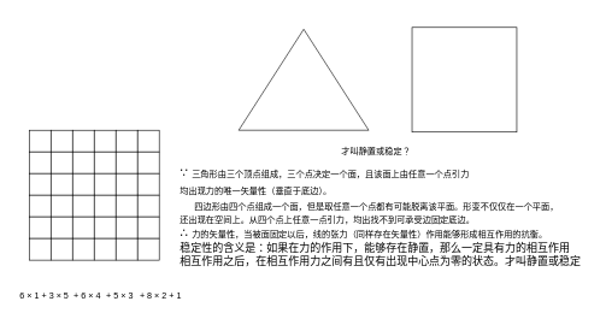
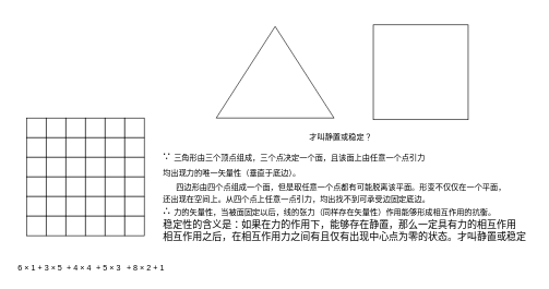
  <mxCell id="0" />
  <mxCell id="1" parent="0" />
  <mxCell id="2" value="" style="group" parent="1" vertex="1" connectable="0"><mxGeometry x="40" y="180" width="180" height="30" as="geometry" /></mxCell>
  <mxCell id="3" value="" style="whiteSpace=wrap;html=1;aspect=fixed;" parent="2" vertex="1"><mxGeometry width="30" height="30" as="geometry" /></mxCell>
  <mxCell id="4" value="" style="whiteSpace=wrap;html=1;aspect=fixed;" parent="2" vertex="1"><mxGeometry x="30" width="30" height="30" as="geometry" /></mxCell>
  <mxCell id="5" value="" style="whiteSpace=wrap;html=1;aspect=fixed;" parent="2" vertex="1"><mxGeometry x="60" width="30" height="30" as="geometry" /></mxCell>
  <mxCell id="6" value="" style="whiteSpace=wrap;html=1;aspect=fixed;" parent="2" vertex="1"><mxGeometry x="90" width="30" height="30" as="geometry" /></mxCell>
  <mxCell id="7" value="" style="whiteSpace=wrap;html=1;aspect=fixed;" parent="2" vertex="1"><mxGeometry x="120" width="30" height="30" as="geometry" /></mxCell>
  <mxCell id="8" value="" style="whiteSpace=wrap;html=1;aspect=fixed;" parent="2" vertex="1"><mxGeometry x="150" width="30" height="30" as="geometry" /></mxCell>
  <mxCell id="9" value="" style="group" parent="1" vertex="1" connectable="0"><mxGeometry x="40" y="210" width="180" height="30" as="geometry" /></mxCell>
  <mxCell id="10" value="" style="whiteSpace=wrap;html=1;aspect=fixed;" parent="9" vertex="1"><mxGeometry width="30" height="30" as="geometry" /></mxCell>
  <mxCell id="11" value="" style="whiteSpace=wrap;html=1;aspect=fixed;" parent="9" vertex="1"><mxGeometry x="30" width="30" height="30" as="geometry" /></mxCell>
  <mxCell id="12" value="" style="whiteSpace=wrap;html=1;aspect=fixed;" parent="9" vertex="1"><mxGeometry x="60" width="30" height="30" as="geometry" /></mxCell>
  <mxCell id="13" value="" style="whiteSpace=wrap;html=1;aspect=fixed;" parent="9" vertex="1"><mxGeometry x="90" width="30" height="30" as="geometry" /></mxCell>
  <mxCell id="14" value="" style="whiteSpace=wrap;html=1;aspect=fixed;" parent="9" vertex="1"><mxGeometry x="120" width="30" height="30" as="geometry" /></mxCell>
  <mxCell id="15" value="" style="whiteSpace=wrap;html=1;aspect=fixed;" parent="9" vertex="1"><mxGeometry x="150" width="30" height="30" as="geometry" /></mxCell>
  <mxCell id="16" value="" style="group" parent="1" vertex="1" connectable="0"><mxGeometry x="40" y="240" width="180" height="30" as="geometry" /></mxCell>
  <mxCell id="17" value="" style="whiteSpace=wrap;html=1;aspect=fixed;" parent="16" vertex="1"><mxGeometry width="30" height="30" as="geometry" /></mxCell>
  <mxCell id="18" value="" style="whiteSpace=wrap;html=1;aspect=fixed;" parent="16" vertex="1"><mxGeometry x="30" width="30" height="30" as="geometry" /></mxCell>
  <mxCell id="19" value="" style="whiteSpace=wrap;html=1;aspect=fixed;" parent="16" vertex="1"><mxGeometry x="60" width="30" height="30" as="geometry" /></mxCell>
  <mxCell id="20" value="" style="whiteSpace=wrap;html=1;aspect=fixed;" parent="16" vertex="1"><mxGeometry x="90" width="30" height="30" as="geometry" /></mxCell>
  <mxCell id="21" value="" style="whiteSpace=wrap;html=1;aspect=fixed;" parent="16" vertex="1"><mxGeometry x="120" width="30" height="30" as="geometry" /></mxCell>
  <mxCell id="22" value="" style="whiteSpace=wrap;html=1;aspect=fixed;" parent="16" vertex="1"><mxGeometry x="150" width="30" height="30" as="geometry" /></mxCell>
  <mxCell id="23" value="" style="group" parent="1" vertex="1" connectable="0"><mxGeometry x="40" y="270" width="180" height="30" as="geometry" /></mxCell>
  <mxCell id="24" value="" style="whiteSpace=wrap;html=1;aspect=fixed;" parent="23" vertex="1"><mxGeometry width="30" height="30" as="geometry" /></mxCell>
  <mxCell id="25" value="" style="whiteSpace=wrap;html=1;aspect=fixed;" parent="23" vertex="1"><mxGeometry x="30" width="30" height="30" as="geometry" /></mxCell>
  <mxCell id="26" value="" style="whiteSpace=wrap;html=1;aspect=fixed;" parent="23" vertex="1"><mxGeometry x="60" width="30" height="30" as="geometry" /></mxCell>
  <mxCell id="27" value="" style="whiteSpace=wrap;html=1;aspect=fixed;" parent="23" vertex="1"><mxGeometry x="90" width="30" height="30" as="geometry" /></mxCell>
  <mxCell id="28" value="" style="whiteSpace=wrap;html=1;aspect=fixed;" parent="23" vertex="1"><mxGeometry x="120" width="30" height="30" as="geometry" /></mxCell>
  <mxCell id="29" value="" style="whiteSpace=wrap;html=1;aspect=fixed;" parent="23" vertex="1"><mxGeometry x="150" width="30" height="30" as="geometry" /></mxCell>
  <mxCell id="30" value="" style="group" parent="1" vertex="1" connectable="0"><mxGeometry x="40" y="300" width="180" height="30" as="geometry" /></mxCell>
  <mxCell id="31" value="" style="whiteSpace=wrap;html=1;aspect=fixed;" parent="30" vertex="1"><mxGeometry width="30" height="30" as="geometry" /></mxCell>
  <mxCell id="32" value="" style="whiteSpace=wrap;html=1;aspect=fixed;" parent="30" vertex="1"><mxGeometry x="30" width="30" height="30" as="geometry" /></mxCell>
  <mxCell id="33" value="" style="whiteSpace=wrap;html=1;aspect=fixed;" parent="30" vertex="1"><mxGeometry x="60" width="30" height="30" as="geometry" /></mxCell>
  <mxCell id="34" value="" style="whiteSpace=wrap;html=1;aspect=fixed;" parent="30" vertex="1"><mxGeometry x="90" width="30" height="30" as="geometry" /></mxCell>
  <mxCell id="35" value="" style="whiteSpace=wrap;html=1;aspect=fixed;" parent="30" vertex="1"><mxGeometry x="120" width="30" height="30" as="geometry" /></mxCell>
  <mxCell id="36" value="" style="whiteSpace=wrap;html=1;aspect=fixed;" parent="30" vertex="1"><mxGeometry x="150" width="30" height="30" as="geometry" /></mxCell>
  <mxCell id="37" value="" style="group" parent="1" vertex="1" connectable="0"><mxGeometry x="40" y="330" width="180" height="30" as="geometry" /></mxCell>
  <mxCell id="38" value="" style="whiteSpace=wrap;html=1;aspect=fixed;" parent="37" vertex="1"><mxGeometry width="30" height="30" as="geometry" /></mxCell>
  <mxCell id="39" value="" style="whiteSpace=wrap;html=1;aspect=fixed;" parent="37" vertex="1"><mxGeometry x="30" width="30" height="30" as="geometry" /></mxCell>
  <mxCell id="40" value="" style="whiteSpace=wrap;html=1;aspect=fixed;" parent="37" vertex="1"><mxGeometry x="60" width="30" height="30" as="geometry" /></mxCell>
  <mxCell id="41" value="" style="whiteSpace=wrap;html=1;aspect=fixed;" parent="37" vertex="1"><mxGeometry x="90" width="30" height="30" as="geometry" /></mxCell>
  <mxCell id="42" value="" style="whiteSpace=wrap;html=1;aspect=fixed;" parent="37" vertex="1"><mxGeometry x="120" width="30" height="30" as="geometry" /></mxCell>
  <mxCell id="43" value="" style="whiteSpace=wrap;html=1;aspect=fixed;" parent="37" vertex="1"><mxGeometry x="150" width="30" height="30" as="geometry" /></mxCell>
  <mxCell id="44" value="6 × 1" style="text;html=1;align=center;verticalAlign=middle;resizable=0;points=[];autosize=1;" parent="1" vertex="1"><mxGeometry x="20" y="400" width="40" height="20" as="geometry" /></mxCell>
  <mxCell id="45" value="+ 5 × 3" style="text;html=1;align=center;verticalAlign=middle;resizable=0;points=[];autosize=1;" parent="1" vertex="1"><mxGeometry x="140" y="400" width="50" height="20" as="geometry" /></mxCell>
  <mxCell id="46" value="&amp;nbsp;+ 8 × 2 + 1" style="text;html=1;align=center;verticalAlign=middle;resizable=0;points=[];autosize=1;" parent="1" vertex="1"><mxGeometry x="180" y="400" width="80" height="20" as="geometry" /></mxCell>
  <mxCell id="47" value="&amp;nbsp;+ 3 × 5" style="text;html=1;align=center;verticalAlign=middle;resizable=0;points=[];autosize=1;" parent="1" vertex="1"><mxGeometry x="44" y="400" width="60" height="20" as="geometry" /></mxCell>
- <mxCell id="48" value="+ 6 × 4" style="text;html=1;align=center;verticalAlign=middle;resizable=0;points=[];autosize=1;" parent="1" vertex="1"><mxGeometry x="95" y="400" width="50" height="20" as="geometry" /></mxCell>
+ <mxCell id="48" value="+ 4 × 4" style="text;html=1;align=center;verticalAlign=middle;resizable=0;points=[];autosize=1;" parent="1" vertex="1"><mxGeometry x="95" y="400" width="50" height="20" as="geometry" /></mxCell>
  <mxCell id="49" value="" style="triangle;whiteSpace=wrap;html=1;rotation=-90;" vertex="1" parent="1"><mxGeometry x="350" y="20" width="140" height="180" as="geometry" /></mxCell>
  <mxCell id="50" value="" style="whiteSpace=wrap;html=1;aspect=fixed;" vertex="1" parent="1"><mxGeometry x="570" y="37.5" width="145" height="145" as="geometry" /></mxCell>
  <mxCell id="51" value="才叫静置或稳定？" style="text;html=1;align=center;verticalAlign=middle;resizable=0;points=[];autosize=1;strokeColor=none;" vertex="1" parent="1"><mxGeometry x="450" y="200" width="140" height="20" as="geometry" /></mxCell>
  <mxCell id="52" value="&lt;font&gt;&lt;font&gt;&lt;span style=&quot;font-size: 18px&quot;&gt;∵&amp;nbsp;&lt;/span&gt;&lt;font&gt;&lt;span style=&quot;font-size: 12px&quot;&gt;三角形由三个顶点组成，三个点决定一个面，且该面上由任意一个点引力&lt;br&gt;&lt;/span&gt;&lt;/font&gt;&lt;span style=&quot;font-size: 12px&quot;&gt;均出现力的唯一矢量性（垂直于底边）。&lt;/span&gt;&lt;span style=&quot;font-size: 18px&quot;&gt;&amp;nbsp;&lt;/span&gt;&lt;/font&gt;&lt;br&gt;&lt;span style=&quot;font-size: 18px&quot;&gt;&amp;nbsp; &amp;nbsp;&amp;nbsp;&lt;/span&gt;&lt;font&gt;&lt;span style=&quot;font-size: 12px&quot;&gt;四边形由四个点组成一个面，但是取任意一个点都有可能脱离该平面。形变不仅仅在一个平面，&lt;/span&gt;&lt;br&gt;&lt;span style=&quot;font-size: 12px&quot;&gt;还出现在空间上。从四个点上任意一点引力，均出找不到可承受边固定底边。&lt;/span&gt;&lt;br&gt;&lt;span style=&quot;font-size: 18px&quot;&gt;∴&amp;nbsp;&lt;/span&gt;&lt;span style=&quot;font-size: 12px&quot;&gt;力的矢量性，当被面固定以后，线的张力（同样存在矢量性）作用能够形成相互作用的抗衡。&lt;br&gt;&lt;/span&gt;稳定性的含义是：如果在力的作用下，能够存在静置，那么一定具有力的相互作用&lt;br&gt;相互作用之后，在相互作用力之间有且仅有出现中心点为零的状态。才叫静置或稳定&lt;br&gt;&lt;/font&gt;&lt;/font&gt;" style="text;html=1;align=left;verticalAlign=middle;resizable=0;points=[];autosize=1;strokeColor=none;fontSize=15;" vertex="1" parent="1"><mxGeometry x="247" y="230" width="570" height="140" as="geometry" /></mxCell>
